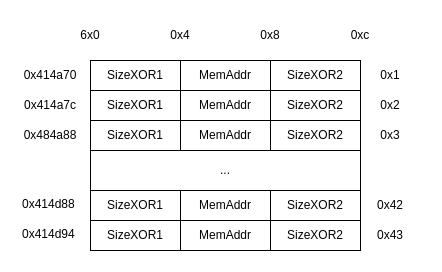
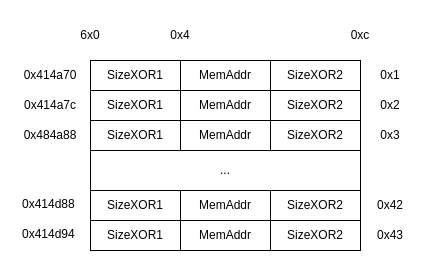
  <mxCell id="0" />
  <mxCell id="1" parent="0" />
  <mxCell id="2" value="" style="rounded=0;whiteSpace=wrap;html=1;" vertex="1" parent="1"><mxGeometry x="90" y="60" width="270" height="190" as="geometry" /></mxCell>
  <mxCell id="3" value="SizeXOR1" style="rounded=0;whiteSpace=wrap;html=1;" vertex="1" parent="1"><mxGeometry x="90" y="60" width="90" height="30" as="geometry" /></mxCell>
  <mxCell id="4" value="MemAddr" style="rounded=0;whiteSpace=wrap;html=1;" vertex="1" parent="1"><mxGeometry x="180" y="60" width="90" height="30" as="geometry" /></mxCell>
  <mxCell id="5" value="SizeXOR2" style="rounded=0;whiteSpace=wrap;html=1;" vertex="1" parent="1"><mxGeometry x="270" y="60" width="90" height="30" as="geometry" /></mxCell>
  <mxCell id="6" value="0x414a70" style="text;html=1;strokeColor=none;fillColor=none;align=center;verticalAlign=middle;whiteSpace=wrap;rounded=0;" vertex="1" parent="1"><mxGeometry x="20" y="60" width="60" height="30" as="geometry" /></mxCell>
  <mxCell id="7" value="0x414a7c" style="text;html=1;strokeColor=none;fillColor=none;align=center;verticalAlign=middle;whiteSpace=wrap;rounded=0;" vertex="1" parent="1"><mxGeometry x="20" y="90" width="60" height="30" as="geometry" /></mxCell>
  <mxCell id="8" value="0x4" style="text;html=1;strokeColor=none;fillColor=none;align=center;verticalAlign=middle;whiteSpace=wrap;rounded=0;" vertex="1" parent="1"><mxGeometry x="150" y="20" width="60" height="30" as="geometry" /></mxCell>
- <mxCell id="9" value="0x8" style="text;html=1;strokeColor=none;fillColor=none;align=center;verticalAlign=middle;whiteSpace=wrap;rounded=0;" vertex="1" parent="1"><mxGeometry x="240" y="20" width="60" height="30" as="geometry" /></mxCell>
  <mxCell id="10" value="0xc" style="text;html=1;strokeColor=none;fillColor=none;align=center;verticalAlign=middle;whiteSpace=wrap;rounded=0;" vertex="1" parent="1"><mxGeometry x="330" y="20" width="60" height="30" as="geometry" /></mxCell>
  <mxCell id="11" value="6x0" style="text;html=1;strokeColor=none;fillColor=none;align=center;verticalAlign=middle;whiteSpace=wrap;rounded=0;" vertex="1" parent="1"><mxGeometry x="60" y="20" width="60" height="30" as="geometry" /></mxCell>
  <mxCell id="12" value="SizeXOR1" style="rounded=0;whiteSpace=wrap;html=1;" vertex="1" parent="1"><mxGeometry x="90" y="90" width="90" height="30" as="geometry" /></mxCell>
  <mxCell id="13" value="MemAddr" style="rounded=0;whiteSpace=wrap;html=1;" vertex="1" parent="1"><mxGeometry x="180" y="90" width="90" height="30" as="geometry" /></mxCell>
  <mxCell id="14" value="SizeXOR2" style="rounded=0;whiteSpace=wrap;html=1;" vertex="1" parent="1"><mxGeometry x="270" y="90" width="90" height="30" as="geometry" /></mxCell>
  <mxCell id="15" value="SizeXOR1" style="rounded=0;whiteSpace=wrap;html=1;" vertex="1" parent="1"><mxGeometry x="90" y="120" width="90" height="30" as="geometry" /></mxCell>
  <mxCell id="16" value="MemAddr" style="rounded=0;whiteSpace=wrap;html=1;" vertex="1" parent="1"><mxGeometry x="180" y="120" width="90" height="30" as="geometry" /></mxCell>
  <mxCell id="17" value="SizeXOR2" style="rounded=0;whiteSpace=wrap;html=1;" vertex="1" parent="1"><mxGeometry x="270" y="120" width="90" height="30" as="geometry" /></mxCell>
  <mxCell id="18" value="SizeXOR1" style="rounded=0;whiteSpace=wrap;html=1;" vertex="1" parent="1"><mxGeometry x="90" y="190" width="90" height="30" as="geometry" /></mxCell>
  <mxCell id="19" value="MemAddr" style="rounded=0;whiteSpace=wrap;html=1;" vertex="1" parent="1"><mxGeometry x="180" y="190" width="90" height="30" as="geometry" /></mxCell>
  <mxCell id="20" value="SizeXOR2" style="rounded=0;whiteSpace=wrap;html=1;" vertex="1" parent="1"><mxGeometry x="270" y="190" width="90" height="30" as="geometry" /></mxCell>
  <mxCell id="21" value="SizeXOR1" style="rounded=0;whiteSpace=wrap;html=1;" vertex="1" parent="1"><mxGeometry x="90" y="220" width="90" height="30" as="geometry" /></mxCell>
  <mxCell id="22" value="MemAddr" style="rounded=0;whiteSpace=wrap;html=1;" vertex="1" parent="1"><mxGeometry x="180" y="220" width="90" height="30" as="geometry" /></mxCell>
  <mxCell id="23" value="SizeXOR2" style="rounded=0;whiteSpace=wrap;html=1;" vertex="1" parent="1"><mxGeometry x="270" y="220" width="90" height="30" as="geometry" /></mxCell>
  <mxCell id="24" value="0x1" style="text;html=1;strokeColor=none;fillColor=none;align=center;verticalAlign=middle;whiteSpace=wrap;rounded=0;" vertex="1" parent="1"><mxGeometry x="360" y="60" width="60" height="30" as="geometry" /></mxCell>
  <mxCell id="25" value="0x2" style="text;html=1;strokeColor=none;fillColor=none;align=center;verticalAlign=middle;whiteSpace=wrap;rounded=0;" vertex="1" parent="1"><mxGeometry x="360" y="90" width="60" height="30" as="geometry" /></mxCell>
  <mxCell id="26" value="0x3" style="text;html=1;strokeColor=none;fillColor=none;align=center;verticalAlign=middle;whiteSpace=wrap;rounded=0;" vertex="1" parent="1"><mxGeometry x="360" y="120" width="60" height="30" as="geometry" /></mxCell>
  <mxCell id="27" value="0x42" style="text;html=1;strokeColor=none;fillColor=none;align=center;verticalAlign=middle;whiteSpace=wrap;rounded=0;" vertex="1" parent="1"><mxGeometry x="360" y="190" width="60" height="30" as="geometry" /></mxCell>
  <mxCell id="28" value="0x43" style="text;html=1;strokeColor=none;fillColor=none;align=center;verticalAlign=middle;whiteSpace=wrap;rounded=0;" vertex="1" parent="1"><mxGeometry x="360" y="220" width="60" height="30" as="geometry" /></mxCell>
  <mxCell id="29" value="0x414d94" style="text;whiteSpace=wrap;" vertex="1" parent="1"><mxGeometry x="20" y="220" width="60" height="30" as="geometry" /></mxCell>
  <mxCell id="30" value="0x414d88" style="text;whiteSpace=wrap;" vertex="1" parent="1"><mxGeometry x="20" y="190" width="90" height="40" as="geometry" /></mxCell>
  <mxCell id="31" value="..." style="rounded=0;whiteSpace=wrap;html=1;" vertex="1" parent="1"><mxGeometry x="90" y="150" width="270" height="40" as="geometry" /></mxCell>
  <mxCell id="32" value="0x484a88" style="text;html=1;strokeColor=none;fillColor=none;align=center;verticalAlign=middle;whiteSpace=wrap;rounded=0;" vertex="1" parent="1"><mxGeometry x="20" y="120" width="60" height="30" as="geometry" /></mxCell>
